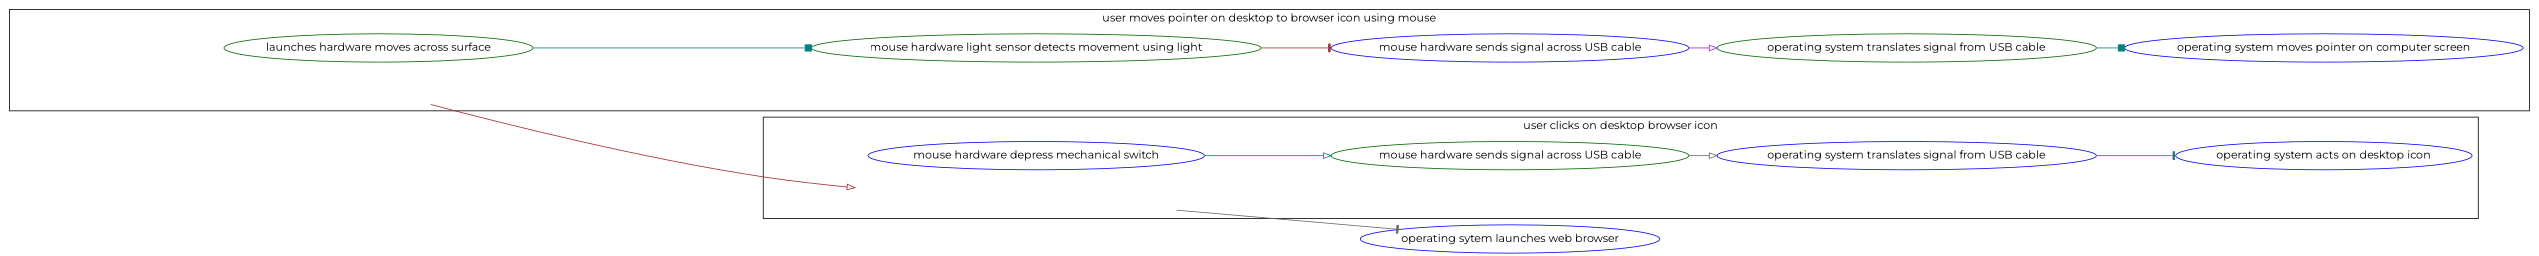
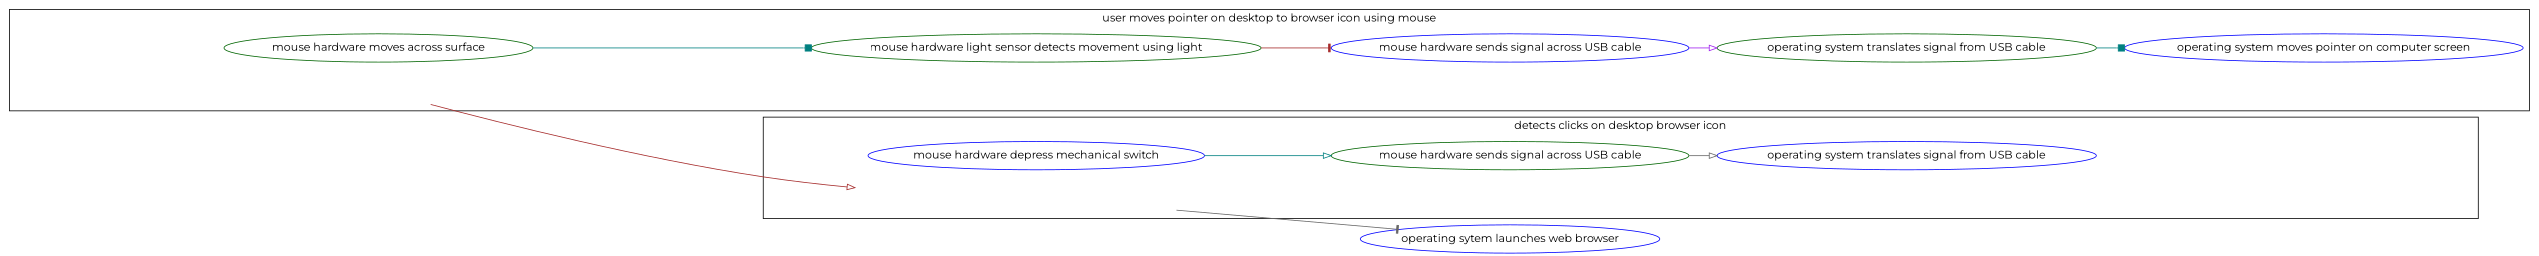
  strict digraph {
    compound=true
    fontname=Montserrat
    rankdir=LR
    node [fontname=Montserrat color=blue]
    edge [arrowhead=onormal color=teal fontname=Montserrat]
    user_story_user_brows_user_opensuser_clicks_on_desktop_browser_icon [style=invis color=""]
    n2 [label="mouse hardware depress mechanical switch"]
    n3 [color=darkgreen label="mouse hardware sends signal across USB cable"]
    n4 [label="operating system translates signal from USB cable"]
-   n5 [label="operating system acts on desktop icon"]
    user_story_user_brows_user_opensuser_moves_pointer_on_desktop_to_browser_icon_using_mouse [style=invis color=""]
-   n7 [color=darkgreen label="launches hardware moves across surface"]
+   n7 [color=darkgreen label="mouse hardware moves across surface"]
    n8 [color=darkgreen label="mouse hardware light sensor detects movement using light"]
    n9 [label="mouse hardware sends signal across USB cable"]
    n10 [color=darkgreen label="operating system translates signal from USB cable"]
    n11 [label="operating system moves pointer on computer screen"]
    n12 [label="operating sytem launches web browser"]
    subgraph cluster_1 {
-     label="user clicks on desktop browser icon"
+     label="detects clicks on desktop browser icon"
      user_story_user_brows_user_opensuser_clicks_on_desktop_browser_icon
      n2
      n3
      n4
-     n5
    }
    subgraph cluster_2 {
      label="user moves pointer on desktop to browser icon using mouse"
      user_story_user_brows_user_opensuser_moves_pointer_on_desktop_to_browser_icon_using_mouse
      n7
      n8
      n9
      n10
      n11
    }
    user_story_user_brows_user_opensuser_clicks_on_desktop_browser_icon -> n12 [arrowhead=tee color=gray40]
    n2 -> n3
    n3 -> n4 [color=gray40]
-   n4 -> n5 [arrowhead=tee]
    user_story_user_brows_user_opensuser_moves_pointer_on_desktop_to_browser_icon_using_mouse -> user_story_user_brows_user_opensuser_clicks_on_desktop_browser_icon [color=brown]
    n7 -> n8 [arrowhead=box]
    n8 -> n9 [arrowhead=tee color=brown]
    n9 -> n10 [color=purple]
    n10 -> n11 [arrowhead=box]
  }
